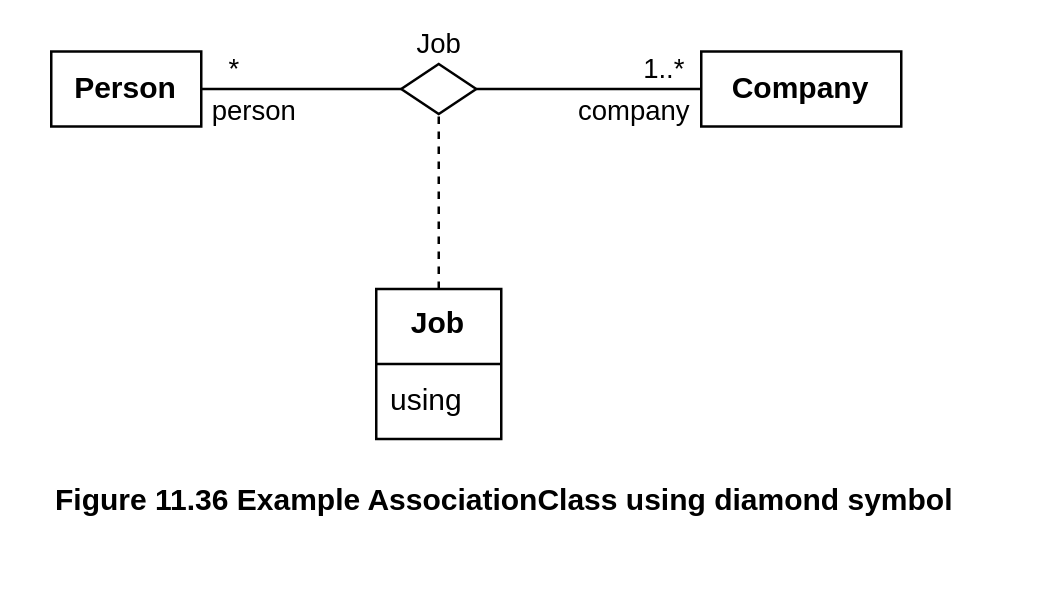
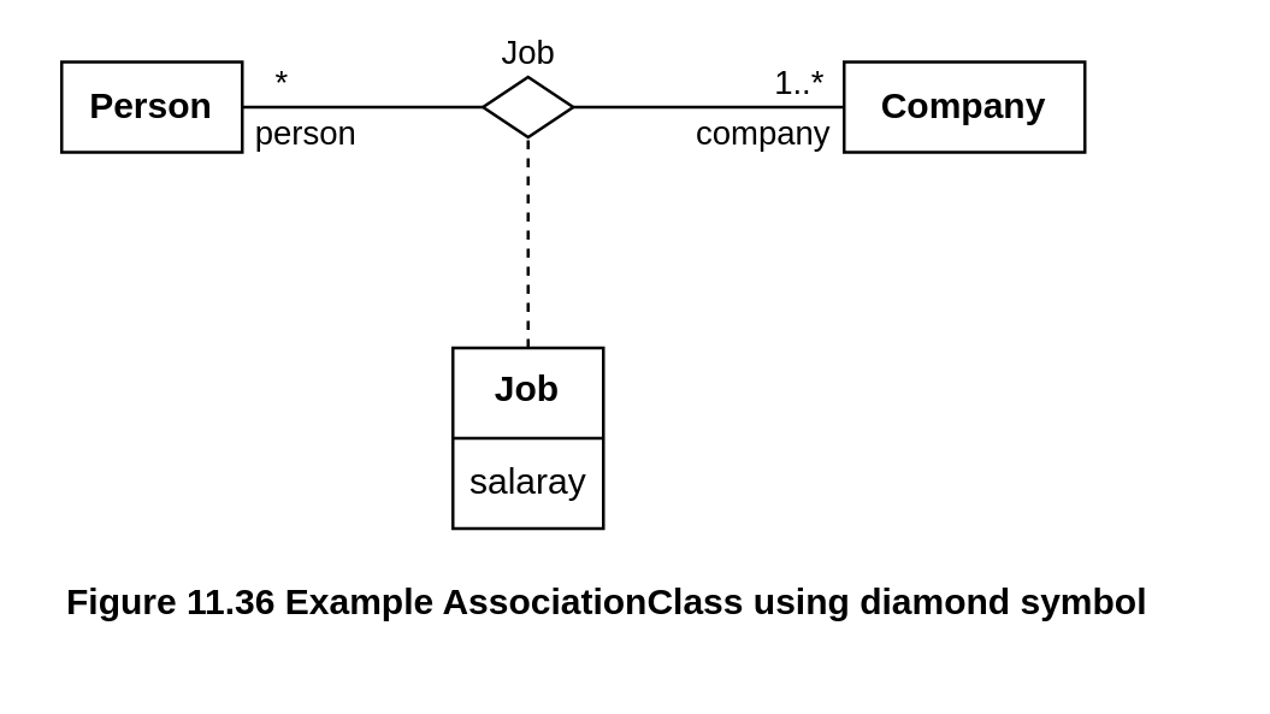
  <mxCell id="0" />
  <mxCell id="1" parent="0" />
  <mxCell id="2" style="edgeStyle=orthogonalEdgeStyle;rounded=0;orthogonalLoop=1;jettySize=auto;html=1;exitX=0.5;exitY=0;exitDx=0;exitDy=0;dashed=1;endArrow=none;endFill=0;targetPerimeterSpacing=0;" edge="1" parent="1" source="16"><mxGeometry relative="1" as="geometry"><mxPoint x="175" y="35" as="targetPoint" /><mxPoint x="175" y="85" as="sourcePoint" /></mxGeometry></mxCell>
  <mxCell id="3" style="edgeStyle=orthogonalEdgeStyle;rounded=0;orthogonalLoop=1;jettySize=auto;html=1;exitX=0.5;exitY=0;exitDx=0;exitDy=0;entryX=0.5;entryY=1;entryDx=0;entryDy=0;dashed=1;endArrow=none;endFill=0;" edge="1" parent="1" source="5" target="16"><mxGeometry relative="1" as="geometry" /></mxCell>
  <mxCell id="4" value="Job" style="edgeLabel;html=1;align=center;verticalAlign=middle;resizable=0;points=[];fontSize=11;fontFamily=Helvetica;fontColor=default;" vertex="1" connectable="0" parent="3"><mxGeometry x="-0.004" y="1" relative="1" as="geometry"><mxPoint y="-64" as="offset" /></mxGeometry></mxCell>
  <mxCell id="5" value="Job" style="swimlane;fontStyle=1;align=center;verticalAlign=top;childLayout=stackLayout;horizontal=1;startSize=30;horizontalStack=0;resizeParent=1;resizeParentMax=0;resizeLast=0;collapsible=0;marginBottom=0;html=1;whiteSpace=wrap;" vertex="1" parent="1"><mxGeometry x="150" y="115" width="50" height="60" as="geometry" /></mxCell>
- <mxCell id="6" value="using" style="text;html=1;strokeColor=none;fillColor=none;align=left;verticalAlign=middle;spacingLeft=4;spacingRight=4;overflow=hidden;rotatable=0;points=[[0,0.5],[1,0.5]];portConstraint=eastwest;whiteSpace=wrap;" vertex="1" parent="5"><mxGeometry y="30" width="50" height="30" as="geometry" /></mxCell>
+ <mxCell id="6" value="salaray" style="text;html=1;strokeColor=none;fillColor=none;align=left;verticalAlign=middle;spacingLeft=4;spacingRight=4;overflow=hidden;rotatable=0;points=[[0,0.5],[1,0.5]];portConstraint=eastwest;whiteSpace=wrap;" vertex="1" parent="5"><mxGeometry y="30" width="50" height="30" as="geometry" /></mxCell>
  <mxCell id="7" style="edgeStyle=orthogonalEdgeStyle;rounded=0;orthogonalLoop=1;jettySize=auto;html=1;exitX=1;exitY=0.5;exitDx=0;exitDy=0;entryX=0;entryY=0.5;entryDx=0;entryDy=0;endArrow=none;endFill=0;" edge="1" parent="1" source="10" target="16"><mxGeometry relative="1" as="geometry" /></mxCell>
  <mxCell id="8" value="*" style="edgeLabel;html=1;align=center;verticalAlign=middle;resizable=0;points=[];fontSize=11;fontFamily=Helvetica;fontColor=default;" vertex="1" connectable="0" parent="7"><mxGeometry x="-0.704" relative="1" as="geometry"><mxPoint y="-9" as="offset" /></mxGeometry></mxCell>
  <mxCell id="9" value="person" style="edgeLabel;html=1;align=center;verticalAlign=middle;resizable=0;points=[];fontSize=11;fontFamily=Helvetica;fontColor=default;" vertex="1" connectable="0" parent="7"><mxGeometry x="-0.546" y="-1" relative="1" as="geometry"><mxPoint x="2" y="7" as="offset" /></mxGeometry></mxCell>
  <mxCell id="10" value="&lt;b&gt;Person&lt;/b&gt;" style="whiteSpace=wrap;html=1;" vertex="1" parent="1"><mxGeometry y="20" width="60" height="30" as="geometry" x="20" /></mxCell>
  <mxCell id="11" value="&lt;b&gt;Company&lt;/b&gt;" style="whiteSpace=wrap;html=1;" vertex="1" parent="1"><mxGeometry x="280" y="20" width="80" height="30" as="geometry" /></mxCell>
  <mxCell id="12" value="&lt;b&gt;Figure 11.36 Example AssociationClass using diamond symbol&lt;/b&gt;" style="text;html=1;align=left;verticalAlign=middle;resizable=0;points=[];autosize=1;strokeColor=none;fillColor=none;" vertex="1" parent="1"><mxGeometry y="185" width="380" height="30" as="geometry" x="20" /></mxCell>
  <mxCell id="13" style="edgeStyle=orthogonalEdgeStyle;shape=connector;rounded=0;orthogonalLoop=1;jettySize=auto;html=1;exitX=1;exitY=0.5;exitDx=0;exitDy=0;entryX=0;entryY=0.5;entryDx=0;entryDy=0;labelBackgroundColor=default;strokeColor=default;fontFamily=Helvetica;fontSize=11;fontColor=default;endArrow=none;endFill=0;" edge="1" parent="1" source="16" target="11"><mxGeometry relative="1" as="geometry" /></mxCell>
  <mxCell id="14" value="1..*" style="edgeLabel;html=1;align=center;verticalAlign=middle;resizable=0;points=[];fontSize=11;fontFamily=Helvetica;fontColor=default;" vertex="1" connectable="0" parent="13"><mxGeometry x="0.438" y="1" relative="1" as="geometry"><mxPoint x="9" y="-8" as="offset" /></mxGeometry></mxCell>
  <mxCell id="15" value="company" style="edgeLabel;html=1;align=center;verticalAlign=middle;resizable=0;points=[];fontSize=11;fontFamily=Helvetica;fontColor=default;" vertex="1" connectable="0" parent="13"><mxGeometry x="0.4" y="-2" relative="1" as="geometry"><mxPoint x="-1" y="6" as="offset" /></mxGeometry></mxCell>
  <mxCell id="16" value="" style="rhombus;whiteSpace=wrap;html=1;" vertex="1" parent="1"><mxGeometry x="160" y="25" width="30" height="20" as="geometry" /></mxCell>
